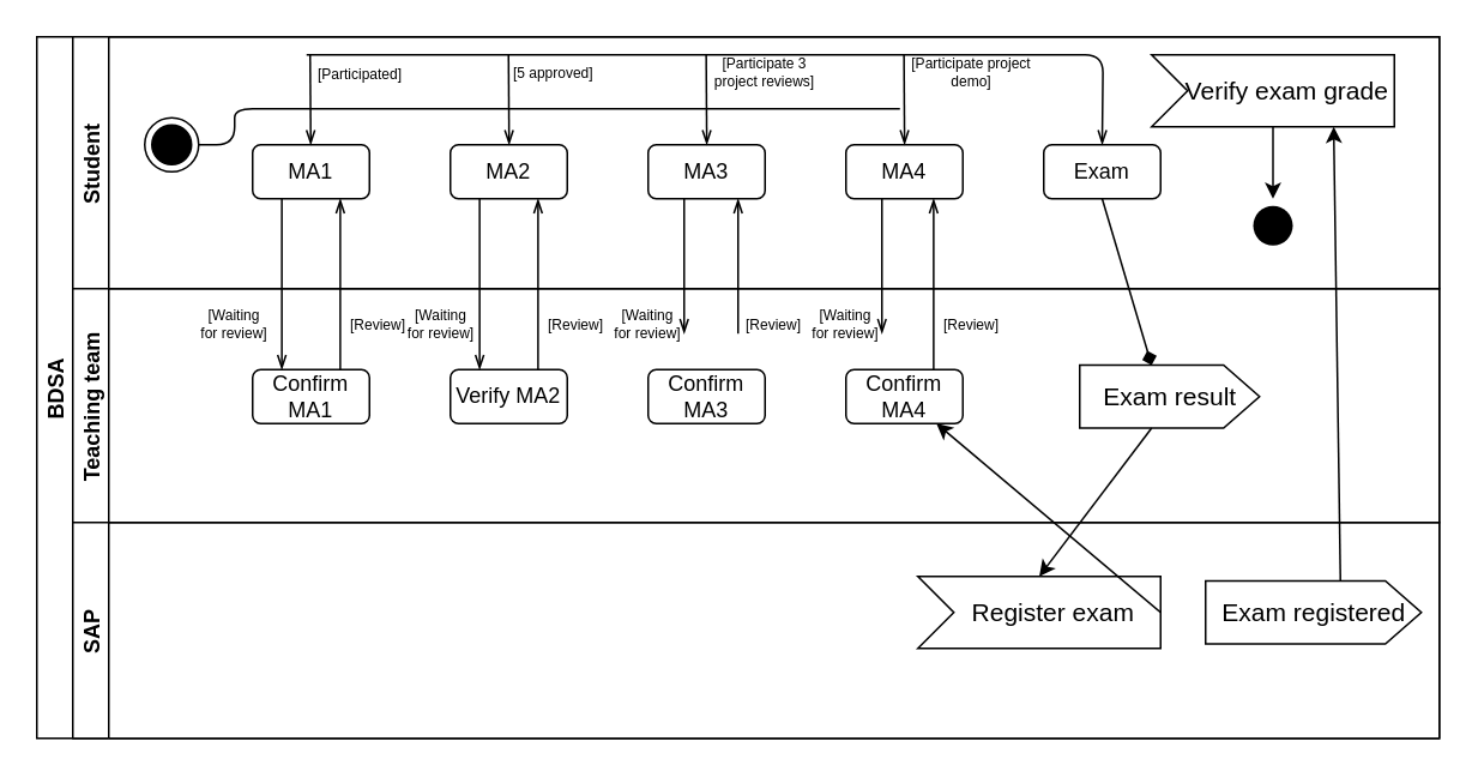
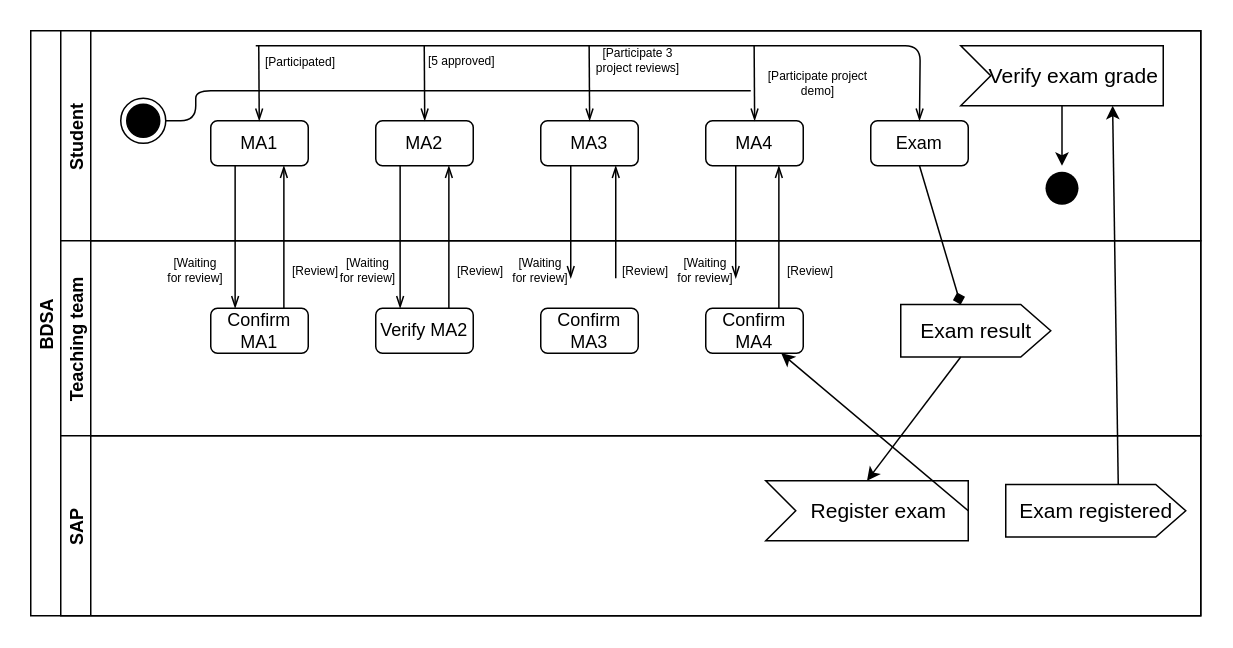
  <mxCell id="0" />
  <mxCell id="1" parent="0" />
  <mxCell id="2" value="BDSA" style="swimlane;childLayout=stackLayout;resizeParent=1;resizeParentMax=0;horizontal=0;startSize=20;horizontalStack=0;direction=east;" parent="1" vertex="1"><mxGeometry x="20" y="20" width="780" height="390" as="geometry"><mxRectangle x="180" y="230" width="30" height="60" as="alternateBounds" /></mxGeometry></mxCell>
  <mxCell id="3" value="Student" style="swimlane;startSize=20;horizontal=0;" parent="2" vertex="1"><mxGeometry x="20" width="760" height="140" as="geometry" /></mxCell>
  <mxCell id="4" value="" style="ellipse;html=1;shape=endState;fillColor=#000000;strokeColor=#000000;" parent="3" vertex="1"><mxGeometry x="40" y="45" width="30" height="30" as="geometry" /></mxCell>
  <mxCell id="5" value="MA1" style="rounded=1;whiteSpace=wrap;html=1;" parent="3" vertex="1"><mxGeometry x="100" y="60" width="65" height="30" as="geometry" /></mxCell>
  <mxCell id="6" value="MA2" style="rounded=1;whiteSpace=wrap;html=1;" parent="3" vertex="1"><mxGeometry x="210" y="60" width="65" height="30" as="geometry" /></mxCell>
  <mxCell id="7" value="MA3" style="rounded=1;whiteSpace=wrap;html=1;" parent="3" vertex="1"><mxGeometry x="320" y="60" width="65" height="30" as="geometry" /></mxCell>
  <mxCell id="8" value="MA4" style="rounded=1;whiteSpace=wrap;html=1;" parent="3" vertex="1"><mxGeometry x="430" y="60" width="65" height="30" as="geometry" /></mxCell>
  <mxCell id="9" value="Exam" style="rounded=1;whiteSpace=wrap;html=1;" parent="3" vertex="1"><mxGeometry x="540" y="60" width="65" height="30" as="geometry" /></mxCell>
  <mxCell id="10" value="" style="ellipse;html=1;shape=endState;fillColor=#000000;strokeColor=none;" parent="3" vertex="1"><mxGeometry x="652.5" y="90" width="30" height="30" as="geometry" /></mxCell>
  <mxCell id="11" value="" style="endArrow=none;html=1;exitX=1;exitY=0.5;exitDx=0;exitDy=0;endSize=6;jumpSize=2;" parent="3" source="4" edge="1"><mxGeometry width="50" height="50" relative="1" as="geometry"><mxPoint x="130" y="60" as="sourcePoint" /><mxPoint x="460" y="40" as="targetPoint" /><Array as="points"><mxPoint x="90" y="60" /><mxPoint x="90" y="40" /></Array></mxGeometry></mxCell>
  <mxCell id="12" value="" style="endArrow=openThin;html=1;entryX=0.5;entryY=0;entryDx=0;entryDy=0;endFill=0;" parent="3" edge="1"><mxGeometry width="50" height="50" relative="1" as="geometry"><mxPoint x="132" y="10" as="sourcePoint" /><mxPoint x="132.33" y="60" as="targetPoint" /></mxGeometry></mxCell>
  <mxCell id="13" value="" style="endArrow=openThin;html=1;entryX=0.5;entryY=0;entryDx=0;entryDy=0;endFill=0;" parent="3" edge="1"><mxGeometry width="50" height="50" relative="1" as="geometry"><mxPoint x="242.33" y="10" as="sourcePoint" /><mxPoint x="242.66" y="60" as="targetPoint" /></mxGeometry></mxCell>
  <mxCell id="14" value="" style="endArrow=openThin;html=1;entryX=0.5;entryY=0;entryDx=0;entryDy=0;endFill=0;" parent="3" edge="1"><mxGeometry width="50" height="50" relative="1" as="geometry"><mxPoint x="352.26" y="10" as="sourcePoint" /><mxPoint x="352.59" y="60" as="targetPoint" /></mxGeometry></mxCell>
  <mxCell id="15" value="" style="endArrow=openThin;html=1;entryX=0.5;entryY=0;entryDx=0;entryDy=0;endFill=0;" parent="3" edge="1"><mxGeometry width="50" height="50" relative="1" as="geometry"><mxPoint x="462.26" y="10" as="sourcePoint" /><mxPoint x="462.59" y="60" as="targetPoint" /></mxGeometry></mxCell>
  <mxCell id="16" value="" style="endArrow=openThin;html=1;entryX=0.5;entryY=0;entryDx=0;entryDy=0;endFill=0;" parent="3" target="9" edge="1"><mxGeometry width="50" height="50" relative="1" as="geometry"><mxPoint x="130" y="10" as="sourcePoint" /><mxPoint x="450" y="10" as="targetPoint" /><Array as="points"><mxPoint x="573" y="10" /></Array></mxGeometry></mxCell>
  <mxCell id="17" value="[Participated]" style="text;html=1;strokeColor=none;fillColor=none;align=center;verticalAlign=middle;whiteSpace=wrap;rounded=0;fontSize=8;" parent="3" vertex="1"><mxGeometry x="155" y="20" width="10" as="geometry" /></mxCell>
  <mxCell id="18" value="[5 approved]" style="text;html=1;strokeColor=none;fillColor=none;align=center;verticalAlign=middle;whiteSpace=wrap;rounded=0;fontSize=8;" parent="3" vertex="1"><mxGeometry x="215" y="10" width="105" height="20" as="geometry" /></mxCell>
  <mxCell id="19" value="[Participate 3 project reviews]" style="text;html=1;strokeColor=none;fillColor=none;align=center;verticalAlign=middle;whiteSpace=wrap;rounded=0;fontSize=8;" parent="3" vertex="1"><mxGeometry x="350" y="10" width="70" height="20" as="geometry" /></mxCell>
- <mxCell id="20" value="[Participate project demo]" style="text;html=1;strokeColor=none;fillColor=none;align=center;verticalAlign=middle;whiteSpace=wrap;rounded=0;fontSize=8;" parent="3" vertex="1"><mxGeometry x="460" y="10" width="80" height="20" as="geometry" /></mxCell>
+ <mxCell id="20" value="[Participate project demo]" style="text;html=1;strokeColor=none;fillColor=none;align=center;verticalAlign=middle;whiteSpace=wrap;rounded=0;fontSize=8;" parent="3" vertex="1"><mxGeometry x="465" y="25" width="80" height="20" as="geometry" /></mxCell>
  <mxCell id="21" value="" style="endArrow=openThin;html=1;exitX=0.75;exitY=0;exitDx=0;exitDy=0;entryX=0.75;entryY=1;entryDx=0;entryDy=0;endFill=0;" parent="3" edge="1"><mxGeometry width="50" height="50" relative="1" as="geometry"><mxPoint x="370" y="165" as="sourcePoint" /><mxPoint x="370" y="90" as="targetPoint" /></mxGeometry></mxCell>
  <mxCell id="22" value="" style="endArrow=openThin;html=1;exitX=0.5;exitY=1;exitDx=0;exitDy=0;entryX=0.5;entryY=0;entryDx=0;entryDy=0;endFill=0;" parent="3" edge="1"><mxGeometry width="50" height="50" relative="1" as="geometry"><mxPoint x="340" y="90" as="sourcePoint" /><mxPoint x="340" y="165" as="targetPoint" /></mxGeometry></mxCell>
  <mxCell id="23" value="" style="endArrow=openThin;html=1;exitX=0.5;exitY=1;exitDx=0;exitDy=0;entryX=0.5;entryY=0;entryDx=0;entryDy=0;endFill=0;" parent="3" edge="1"><mxGeometry width="50" height="50" relative="1" as="geometry"><mxPoint x="450" y="90" as="sourcePoint" /><mxPoint x="450" y="165" as="targetPoint" /></mxGeometry></mxCell>
  <mxCell id="24" value="Verify exam grade" style="html=1;shape=mxgraph.infographic.ribbonSimple;notch1=20;notch2=0;align=center;verticalAlign=middle;fontSize=14;fontStyle=0;fillColor=#FFFFFF;flipH=0;spacingRight=0;spacingLeft=14;rotation=0;" vertex="1" parent="3"><mxGeometry x="600" y="10" width="135" height="40" as="geometry" /></mxCell>
  <mxCell id="25" value="" style="endArrow=classic;html=1;exitX=0;exitY=0;exitDx=67.5;exitDy=40;exitPerimeter=0;entryX=0.5;entryY=0;entryDx=0;entryDy=0;" edge="1" parent="3" source="24" target="10"><mxGeometry width="50" height="50" relative="1" as="geometry"><mxPoint x="710" y="140" as="sourcePoint" /><mxPoint x="760" y="90" as="targetPoint" /></mxGeometry></mxCell>
  <mxCell id="26" value="Teaching team" style="swimlane;startSize=20;horizontal=0;direction=east;" parent="2" vertex="1"><mxGeometry x="20" y="140" width="760" height="130" as="geometry"><mxRectangle x="20" y="120" width="690" height="20" as="alternateBounds" /></mxGeometry></mxCell>
  <mxCell id="27" value="Confirm MA1" style="rounded=1;whiteSpace=wrap;html=1;" parent="26" vertex="1"><mxGeometry x="100" y="45" width="65" height="30" as="geometry" /></mxCell>
  <mxCell id="28" value="Verify MA2" style="rounded=1;whiteSpace=wrap;html=1;" parent="26" vertex="1"><mxGeometry x="210" y="45" width="65" height="30" as="geometry" /></mxCell>
  <mxCell id="29" value="Confirm MA3" style="rounded=1;whiteSpace=wrap;html=1;" parent="26" vertex="1"><mxGeometry x="320" y="45" width="65" height="30" as="geometry" /></mxCell>
  <mxCell id="30" value="Confirm MA4" style="rounded=1;whiteSpace=wrap;html=1;" parent="26" vertex="1"><mxGeometry x="430" y="45" width="65" height="30" as="geometry" /></mxCell>
  <mxCell id="31" value="[Review]" style="text;html=1;strokeColor=none;fillColor=none;align=center;verticalAlign=middle;whiteSpace=wrap;rounded=0;fontSize=8;" parent="26" vertex="1"><mxGeometry x="150" y="10" width="40" height="20" as="geometry" /></mxCell>
  <mxCell id="32" value="[Review]" style="text;html=1;strokeColor=none;fillColor=none;align=center;verticalAlign=middle;whiteSpace=wrap;rounded=0;fontSize=8;" parent="26" vertex="1"><mxGeometry x="260" y="10" width="40" height="20" as="geometry" /></mxCell>
  <mxCell id="33" value="[Review]" style="text;html=1;strokeColor=none;fillColor=none;align=center;verticalAlign=middle;whiteSpace=wrap;rounded=0;fontSize=8;" parent="26" vertex="1"><mxGeometry x="370" y="10" width="40" height="20" as="geometry" /></mxCell>
  <mxCell id="34" value="[Review]" style="text;html=1;strokeColor=none;fillColor=none;align=center;verticalAlign=middle;whiteSpace=wrap;rounded=0;fontSize=8;" parent="26" vertex="1"><mxGeometry x="480" y="10" width="40" height="20" as="geometry" /></mxCell>
  <mxCell id="35" value="[Waiting for review]" style="text;html=1;strokeColor=none;fillColor=none;align=center;verticalAlign=middle;whiteSpace=wrap;rounded=0;fontSize=8;" parent="26" vertex="1"><mxGeometry x="70" y="10" width="40" height="20" as="geometry" /></mxCell>
  <mxCell id="36" value="[Waiting for review]" style="text;html=1;strokeColor=none;fillColor=none;align=center;verticalAlign=middle;whiteSpace=wrap;rounded=0;fontSize=8;" parent="26" vertex="1"><mxGeometry x="185" y="10" width="40" height="20" as="geometry" /></mxCell>
  <mxCell id="37" value="[Waiting for review]" style="text;html=1;strokeColor=none;fillColor=none;align=center;verticalAlign=middle;whiteSpace=wrap;rounded=0;fontSize=8;" parent="26" vertex="1"><mxGeometry x="300" y="10" width="40" height="20" as="geometry" /></mxCell>
  <mxCell id="38" value="[Waiting for review]" style="text;html=1;strokeColor=none;fillColor=none;align=center;verticalAlign=middle;whiteSpace=wrap;rounded=0;fontSize=8;" parent="26" vertex="1"><mxGeometry x="410" y="10" width="40" height="20" as="geometry" /></mxCell>
  <mxCell id="39" value="Exam result" style="html=1;shape=mxgraph.infographic.ribbonSimple;notch1=0;notch2=20;align=center;verticalAlign=middle;fontSize=14;fontStyle=0;fillColor=#FFFFFF;rotation=0;" vertex="1" parent="26"><mxGeometry x="560" y="42.5" width="100" height="35" as="geometry" /></mxCell>
  <mxCell id="40" value="SAP" style="swimlane;startSize=20;horizontal=0;direction=east;" vertex="1" parent="2"><mxGeometry x="20" y="270" width="760" height="120" as="geometry"><mxRectangle x="20" y="120" width="690" height="20" as="alternateBounds" /></mxGeometry></mxCell>
  <mxCell id="41" value="Register exam" style="html=1;shape=mxgraph.infographic.ribbonSimple;notch1=20;notch2=0;align=center;verticalAlign=middle;fontSize=14;fontStyle=0;fillColor=#FFFFFF;flipH=0;spacingRight=0;spacingLeft=14;rotation=0;" vertex="1" parent="40"><mxGeometry x="470" y="30" width="135" height="40" as="geometry" /></mxCell>
  <mxCell id="42" value="Exam registered" style="html=1;shape=mxgraph.infographic.ribbonSimple;notch1=0;notch2=20;align=center;verticalAlign=middle;fontSize=14;fontStyle=0;fillColor=#FFFFFF;rotation=0;" vertex="1" parent="40"><mxGeometry x="630" y="32.5" width="120" height="35" as="geometry" /></mxCell>
  <mxCell id="43" value="" style="endArrow=classic;html=1;exitX=1;exitY=0.5;exitDx=0;exitDy=0;exitPerimeter=0;" edge="1" parent="40" source="41" target="30"><mxGeometry width="50" height="50" relative="1" as="geometry"><mxPoint x="610" y="230" as="sourcePoint" /><mxPoint x="660" y="180" as="targetPoint" /></mxGeometry></mxCell>
  <mxCell id="44" value="" style="endArrow=openThin;html=1;exitX=0.25;exitY=1;exitDx=0;exitDy=0;entryX=0.25;entryY=0;entryDx=0;entryDy=0;endFill=0;" parent="2" source="5" target="27" edge="1"><mxGeometry width="50" height="50" relative="1" as="geometry"><mxPoint x="200" y="170" as="sourcePoint" /><mxPoint x="250" y="120" as="targetPoint" /></mxGeometry></mxCell>
  <mxCell id="45" value="" style="endArrow=openThin;html=1;exitX=0.75;exitY=0;exitDx=0;exitDy=0;entryX=0.75;entryY=1;entryDx=0;entryDy=0;endFill=0;" parent="2" source="27" target="5" edge="1"><mxGeometry width="50" height="50" relative="1" as="geometry"><mxPoint x="472.26" y="330" as="sourcePoint" /><mxPoint x="472.26" y="405" as="targetPoint" /></mxGeometry></mxCell>
  <mxCell id="46" value="" style="endArrow=openThin;html=1;exitX=0.25;exitY=1;exitDx=0;exitDy=0;entryX=0.25;entryY=0;entryDx=0;entryDy=0;endFill=0;" parent="2" source="6" target="28" edge="1"><mxGeometry width="50" height="50" relative="1" as="geometry"><mxPoint x="320" y="175" as="sourcePoint" /><mxPoint x="320" y="100" as="targetPoint" /></mxGeometry></mxCell>
  <mxCell id="47" value="" style="endArrow=openThin;html=1;exitX=0.75;exitY=0;exitDx=0;exitDy=0;entryX=0.75;entryY=1;entryDx=0;entryDy=0;endFill=0;" parent="2" source="28" target="6" edge="1"><mxGeometry width="50" height="50" relative="1" as="geometry"><mxPoint x="262.26" y="90" as="sourcePoint" /><mxPoint x="262.26" y="165" as="targetPoint" /></mxGeometry></mxCell>
  <mxCell id="48" value="" style="endArrow=openThin;html=1;exitX=0.75;exitY=0;exitDx=0;exitDy=0;endFill=0;entryX=0.75;entryY=1;entryDx=0;entryDy=0;" parent="2" source="30" target="8" edge="1"><mxGeometry width="50" height="50" relative="1" as="geometry"><mxPoint x="500" y="90" as="sourcePoint" /><mxPoint x="530" y="100" as="targetPoint" /></mxGeometry></mxCell>
  <mxCell id="49" value="" style="endArrow=diamond;html=1;exitX=0.5;exitY=1;exitDx=0;exitDy=0;entryX=0;entryY=0;entryDx=40;entryDy=0;entryPerimeter=0;" edge="1" parent="2" source="9" target="39"><mxGeometry width="50" height="50" relative="1" as="geometry"><mxPoint x="640" y="190" as="sourcePoint" /><mxPoint x="593" y="180" as="targetPoint" /></mxGeometry></mxCell>
  <mxCell id="50" value="" style="endArrow=classic;html=1;exitX=0;exitY=0;exitDx=40;exitDy=35;exitPerimeter=0;entryX=0;entryY=0;entryDx=67.5;entryDy=0;entryPerimeter=0;" edge="1" parent="2" source="39" target="41"><mxGeometry width="50" height="50" relative="1" as="geometry"><mxPoint x="710" y="270" as="sourcePoint" /><mxPoint x="760" y="220" as="targetPoint" /></mxGeometry></mxCell>
  <mxCell id="51" value="" style="endArrow=classic;html=1;entryX=0;entryY=0;entryDx=101.25;entryDy=40;entryPerimeter=0;exitX=0;exitY=0;exitDx=75;exitDy=0;exitPerimeter=0;" edge="1" parent="2" source="42" target="24"><mxGeometry width="50" height="50" relative="1" as="geometry"><mxPoint x="700" y="520" as="sourcePoint" /><mxPoint x="750" y="470" as="targetPoint" /></mxGeometry></mxCell>
